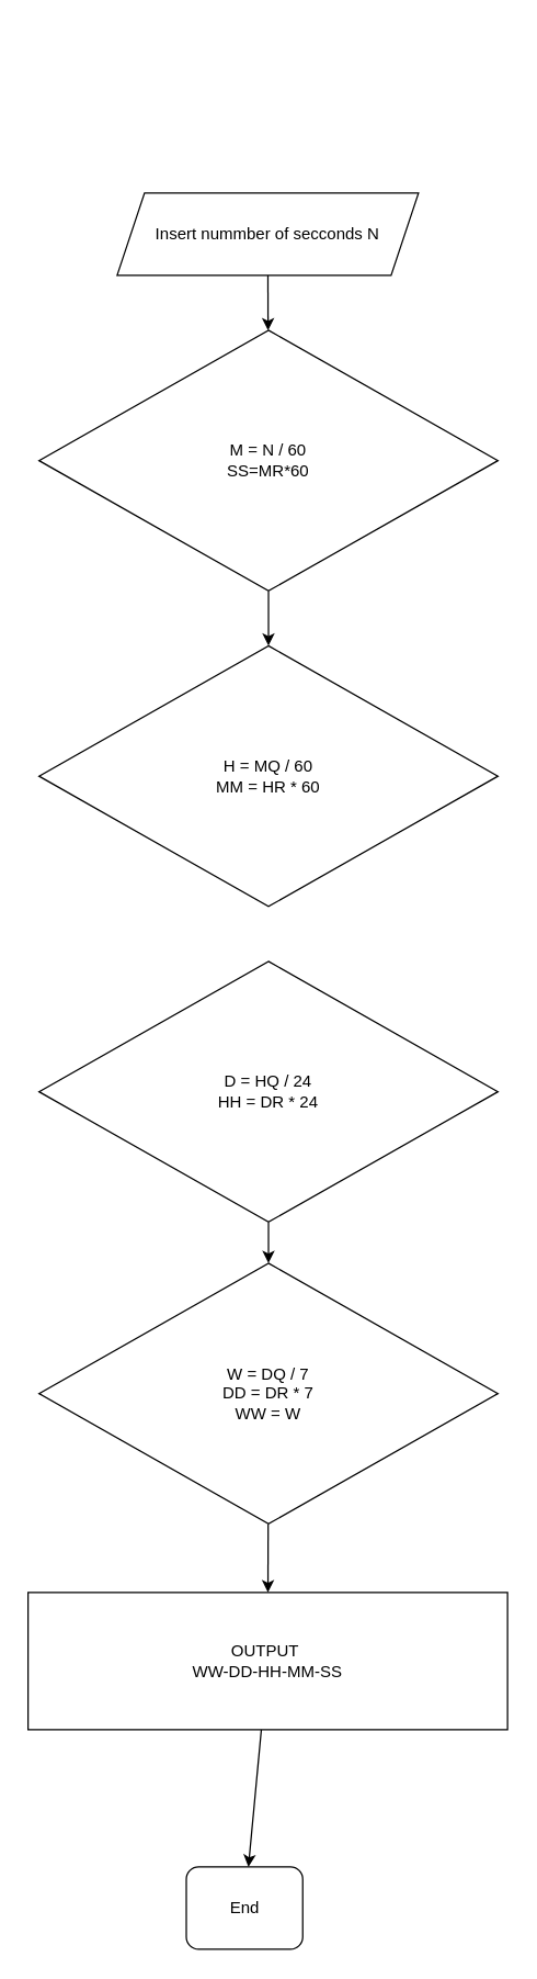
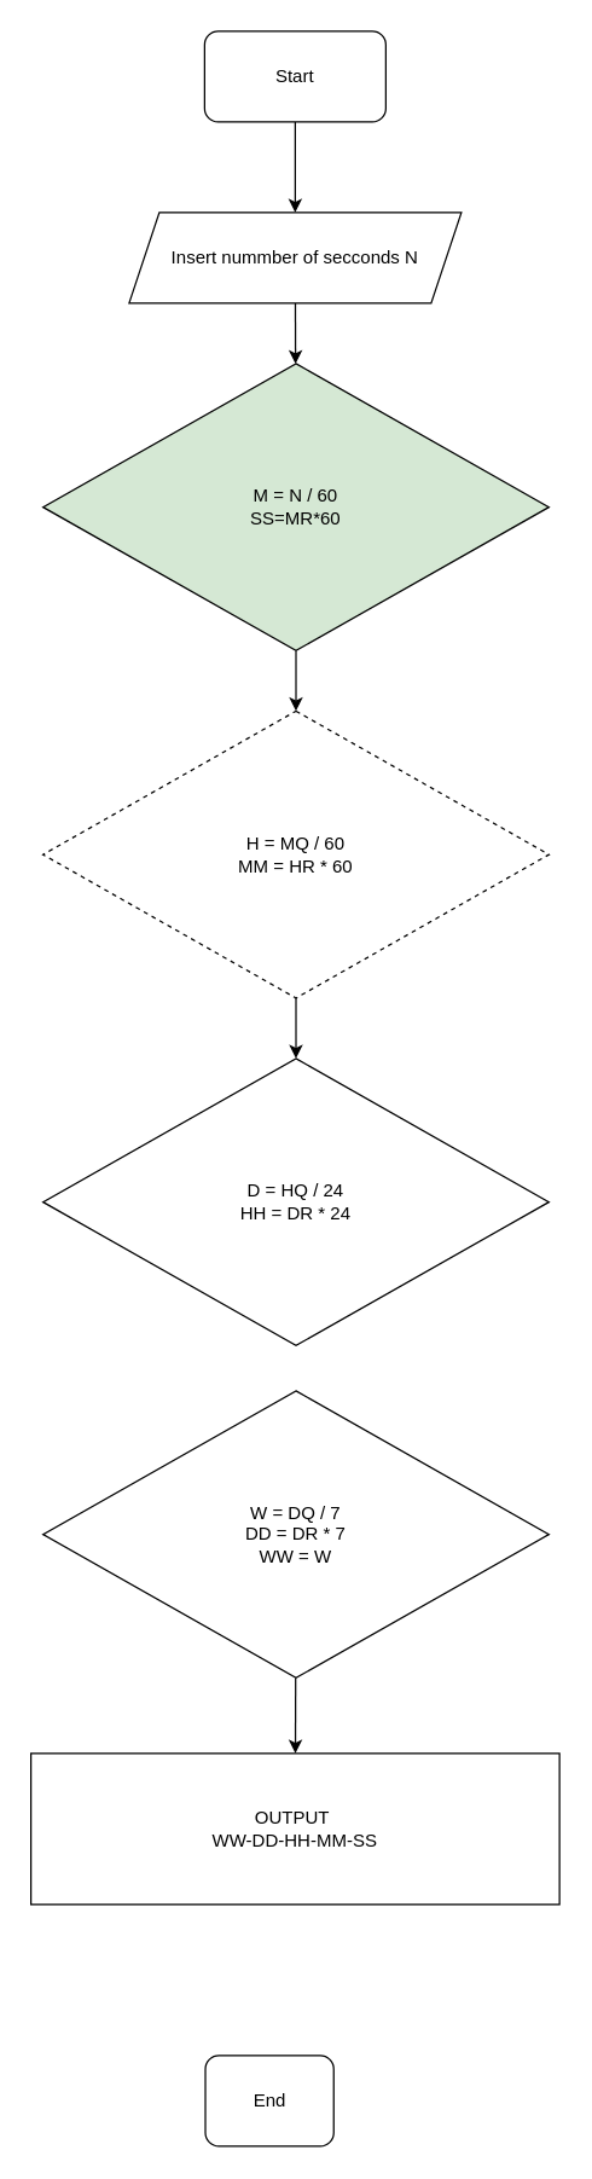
  <mxCell id="0" />
  <mxCell id="1" parent="0" />
+ <mxCell id="2" value="" style="edgeStyle=none;html=1;" edge="1" parent="1" source="3" target="5"><mxGeometry relative="1" as="geometry" /></mxCell>
+ <mxCell id="3" value="Start" style="rounded=1;whiteSpace=wrap;html=1;" vertex="1" parent="1"><mxGeometry x="135" y="20" width="120" height="60" as="geometry" /></mxCell>
  <mxCell id="4" value="" style="edgeStyle=none;html=1;" edge="1" parent="1" source="5" target="9"><mxGeometry relative="1" as="geometry" /></mxCell>
  <mxCell id="5" value="Insert nummber of secconds N" style="shape=parallelogram;perimeter=parallelogramPerimeter;whiteSpace=wrap;html=1;fixedSize=1;" vertex="1" parent="1"><mxGeometry x="85" y="140" width="220" height="60" as="geometry" /></mxCell>
- <mxCell id="6" value="" style="edgeStyle=none;html=1;" edge="1" parent="1" source="7" target="16"><mxGeometry relative="1" as="geometry" /></mxCell>
  <mxCell id="7" value="OUTPUT&amp;nbsp;&lt;br&gt;WW-DD-HH-MM-SS" style="rounded=0;whiteSpace=wrap;html=1;" vertex="1" parent="1"><mxGeometry x="20" y="1160" width="350" height="100" as="geometry" /></mxCell>
  <mxCell id="8" value="" style="edgeStyle=none;html=1;" edge="1" parent="1" source="9" target="11"><mxGeometry relative="1" as="geometry" /></mxCell>
- <mxCell id="9" value="M = N / 60&lt;br&gt;SS=MR*60" style="rhombus;whiteSpace=wrap;html=1;" vertex="1" parent="1"><mxGeometry x="28" y="240" width="335" height="190" as="geometry" /></mxCell>
- <mxCell id="11" value="H = MQ / 60&lt;br&gt;MM = HR * 60" style="rhombus;whiteSpace=wrap;html=1;" vertex="1" parent="1"><mxGeometry x="28" y="470" width="335" height="190" as="geometry" /></mxCell>
- <mxCell id="12" value="" style="edgeStyle=none;html=1;" edge="1" parent="1" source="13" target="15"><mxGeometry relative="1" as="geometry" /></mxCell>
+ <mxCell id="9" value="M = N / 60&lt;br&gt;SS=MR*60" style="rhombus;whiteSpace=wrap;html=1;fillColor=#d5e8d4;" vertex="1" parent="1"><mxGeometry x="28" y="240" width="335" height="190" as="geometry" /></mxCell>
+ <mxCell id="10" value="" style="edgeStyle=none;html=1;" edge="1" parent="1" source="11" target="13"><mxGeometry relative="1" as="geometry" /></mxCell>
+ <mxCell id="11" value="H = MQ / 60&lt;br&gt;MM = HR * 60" style="rhombus;whiteSpace=wrap;html=1;dashed=1;" vertex="1" parent="1"><mxGeometry x="28" y="470" width="335" height="190" as="geometry" /></mxCell>
  <mxCell id="13" value="D = HQ / 24&lt;br&gt;HH = DR * 24" style="rhombus;whiteSpace=wrap;html=1;" vertex="1" parent="1"><mxGeometry x="28" y="700" width="335" height="190" as="geometry" /></mxCell>
  <mxCell id="14" value="" style="edgeStyle=none;html=1;" edge="1" parent="1" source="15" target="7"><mxGeometry relative="1" as="geometry" /></mxCell>
  <mxCell id="15" value="W = DQ / 7&lt;br&gt;DD = DR * 7&lt;br&gt;WW = W" style="rhombus;whiteSpace=wrap;html=1;" vertex="1" parent="1"><mxGeometry x="28" y="920" width="335" height="190" as="geometry" /></mxCell>
  <mxCell id="16" value="End" style="rounded=1;whiteSpace=wrap;html=1;" vertex="1" parent="1"><mxGeometry x="135.5" y="1360" width="85" height="60" as="geometry" /></mxCell>
